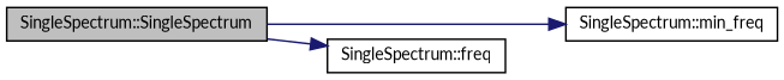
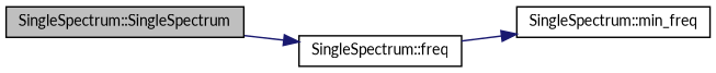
  digraph {
    fontname=Lato
    rankdir=LR
    node [color=black fillcolor=white fontname=Lato fontsize=10 shape=record style=filled]
    edge [color=midnightblue fontname=Lato fontsize=10 labelfontname=Helvetica labelfontsize=10 style=solid]
    n1 [fillcolor=grey75 fontcolor=black height=0.2 label="SingleSpectrum::SingleSpectrum" width=0.4]
    n2 [height=0.2 label="SingleSpectrum::min_freq" width=0.4]
    n3 [height=0.2 label="SingleSpectrum::freq" width=0.4]
-   n1 -> n2
+   n3 -> n2
    n1 -> n3
  }
